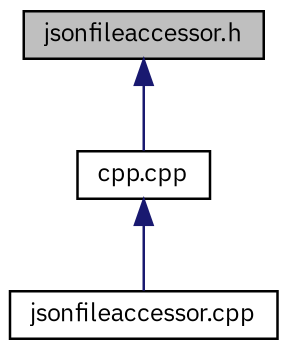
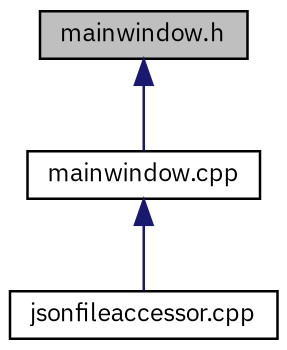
  digraph {
    fontname="IBM Plex Sans"
    node [color=black fillcolor=white fontname="IBM Plex Sans" fontsize=10 shape=record style=filled]
    edge [color=midnightblue dir=back fontname="IBM Plex Sans" fontsize=10 labelfontname=Helvetica labelfontsize=10 style=solid]
-   n1 [fillcolor=grey75 fontcolor=black height=0.2 label="jsonfileaccessor.h" width=0.4]
-   n2 [height=0.2 label="cpp.cpp" width=0.4]
+   n1 [fillcolor=grey75 fontcolor=black height=0.2 label="mainwindow.h" width=0.4]
+   n2 [height=0.2 label="mainwindow.cpp" width=0.4]
    n3 [height=0.2 label="jsonfileaccessor.cpp" width=0.4]
    n1 -> n2
    n2 -> n3
  }
